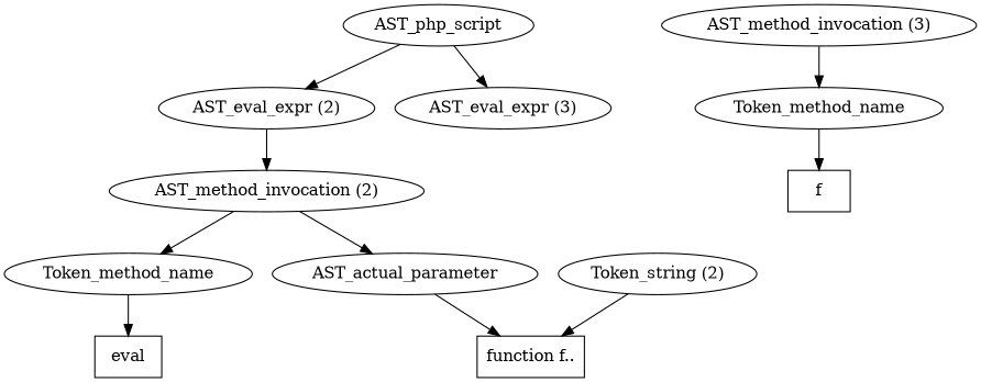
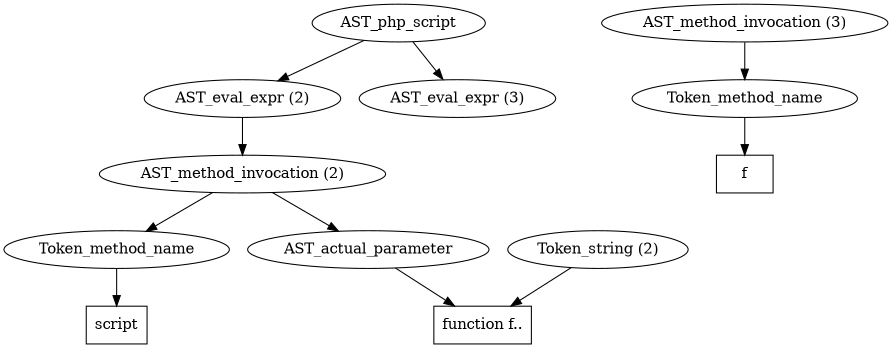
  digraph {
    n1 [label=AST_php_script]
    n2 [label="AST_eval_expr (2)"]
    n3 [label="AST_eval_expr (3)"]
    n4 [label="AST_method_invocation (2)"]
    n5 [label=Token_method_name]
    n6 [label=AST_actual_parameter]
-   n7 [label=eval shape=box]
+   n7 [label=script shape=box]
    n8 [label="function f.." shape=box]
    n9 [label="Token_string (2)"]
    n10 [label="AST_method_invocation (3)"]
    n11 [label=Token_method_name]
    n12 [label=f shape=box]
    n1 -> n2
    n1 -> n3
    n2 -> n4
    n4 -> n5
    n4 -> n6
    n5 -> n7
    n6 -> n8
    n9 -> n8
    n10 -> n11
    n11 -> n12
  }
